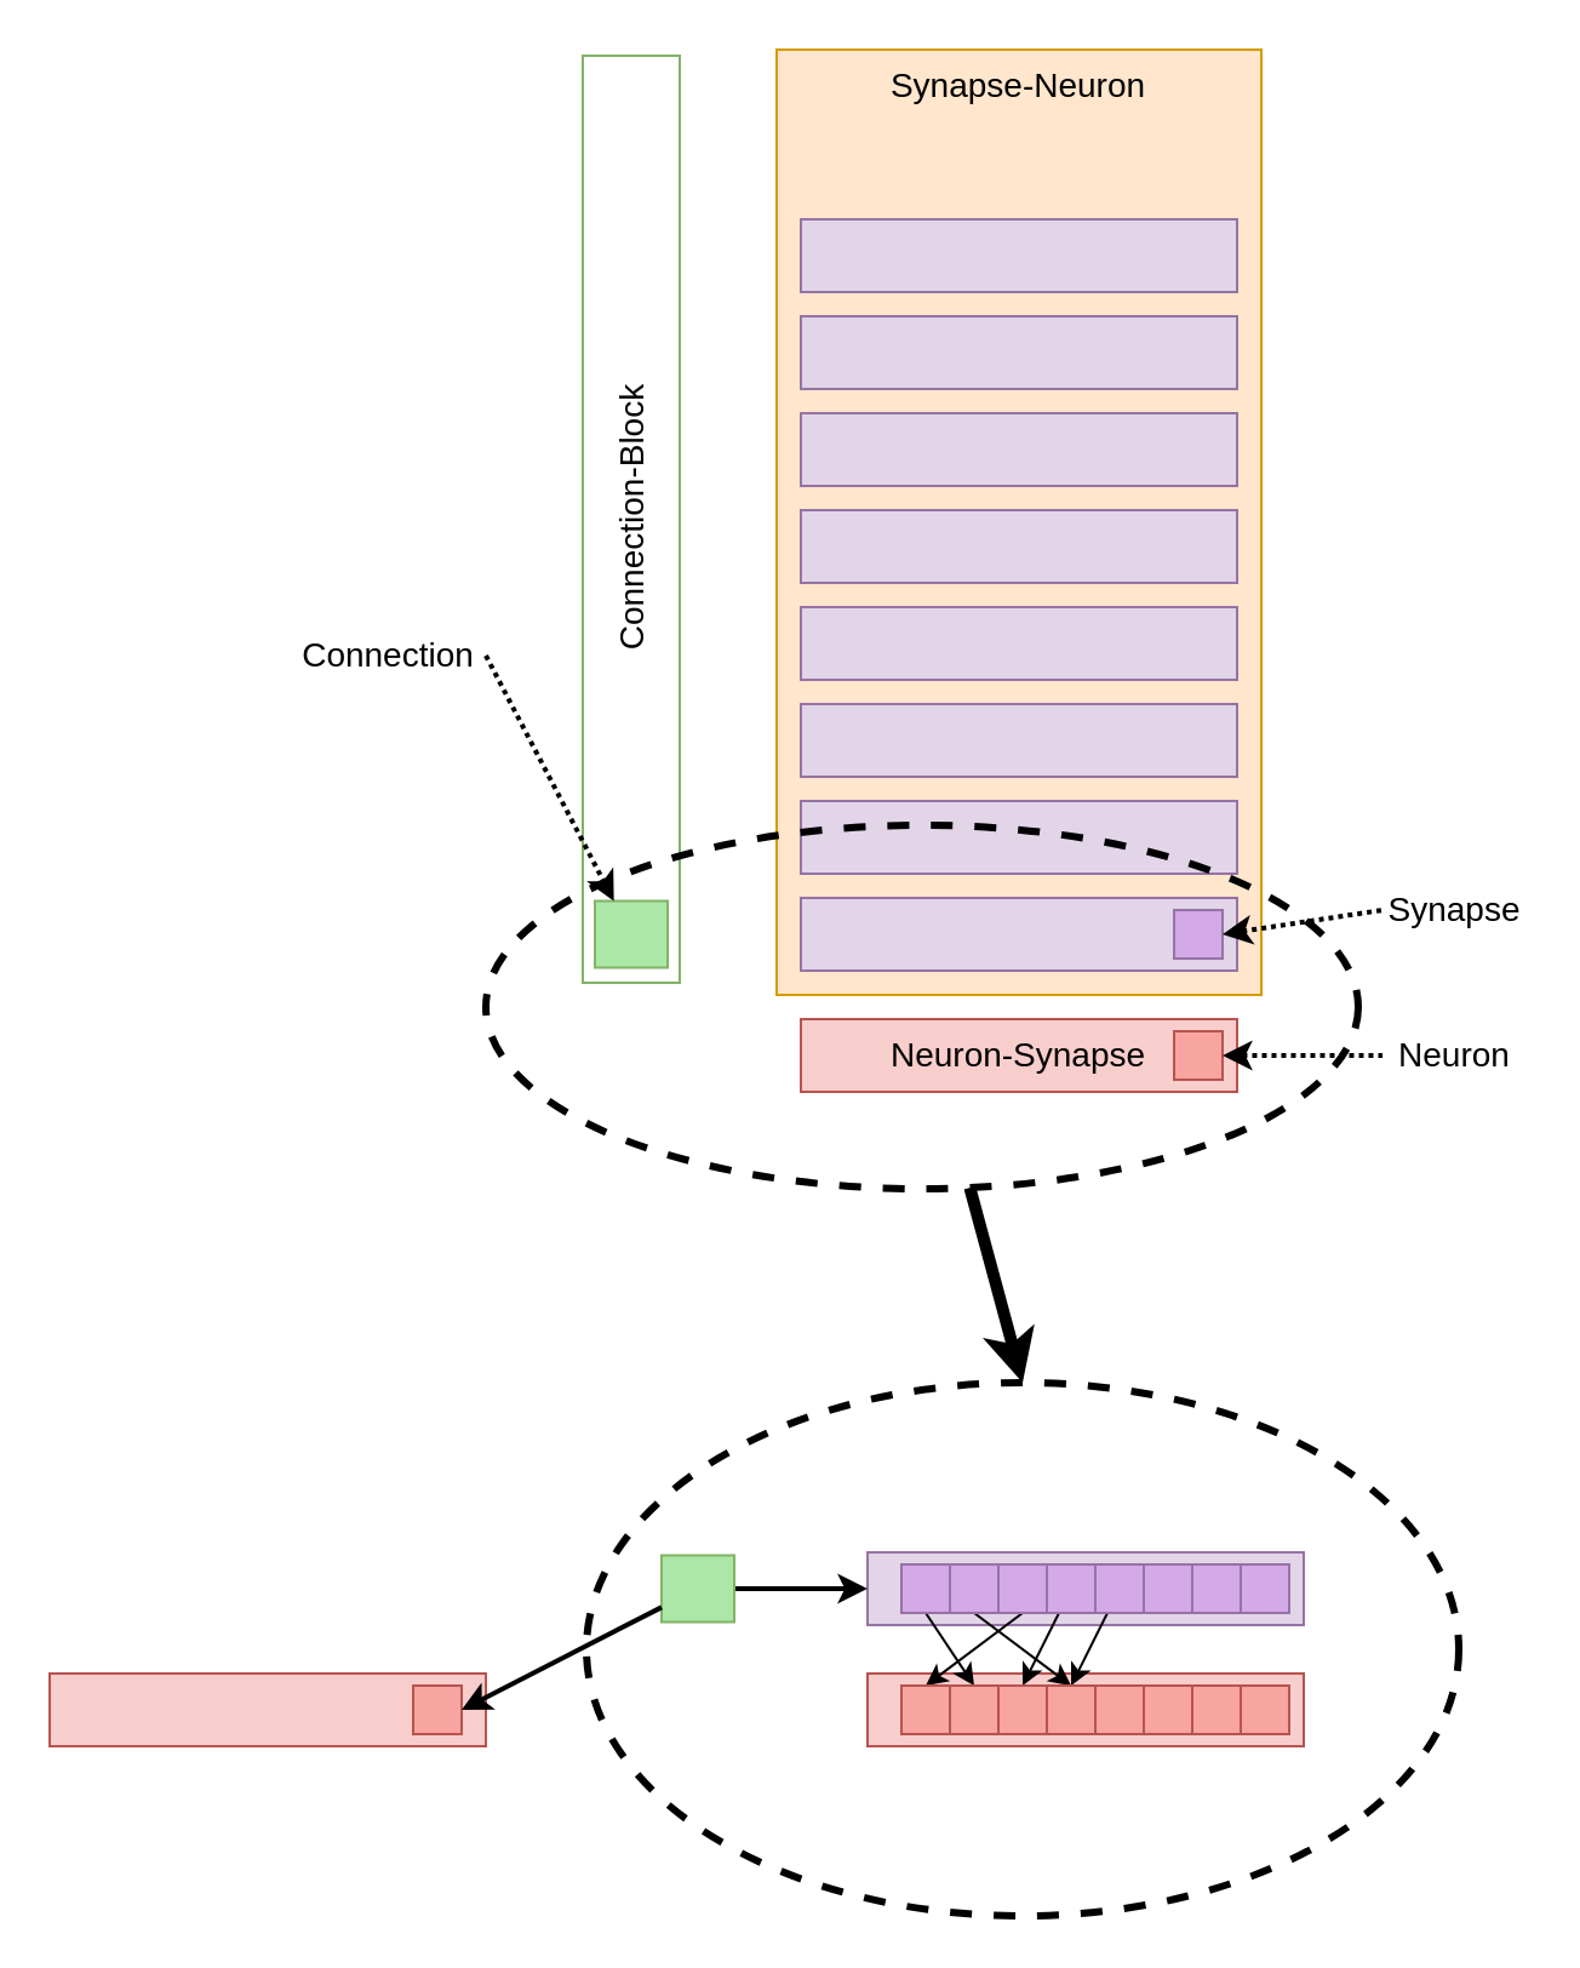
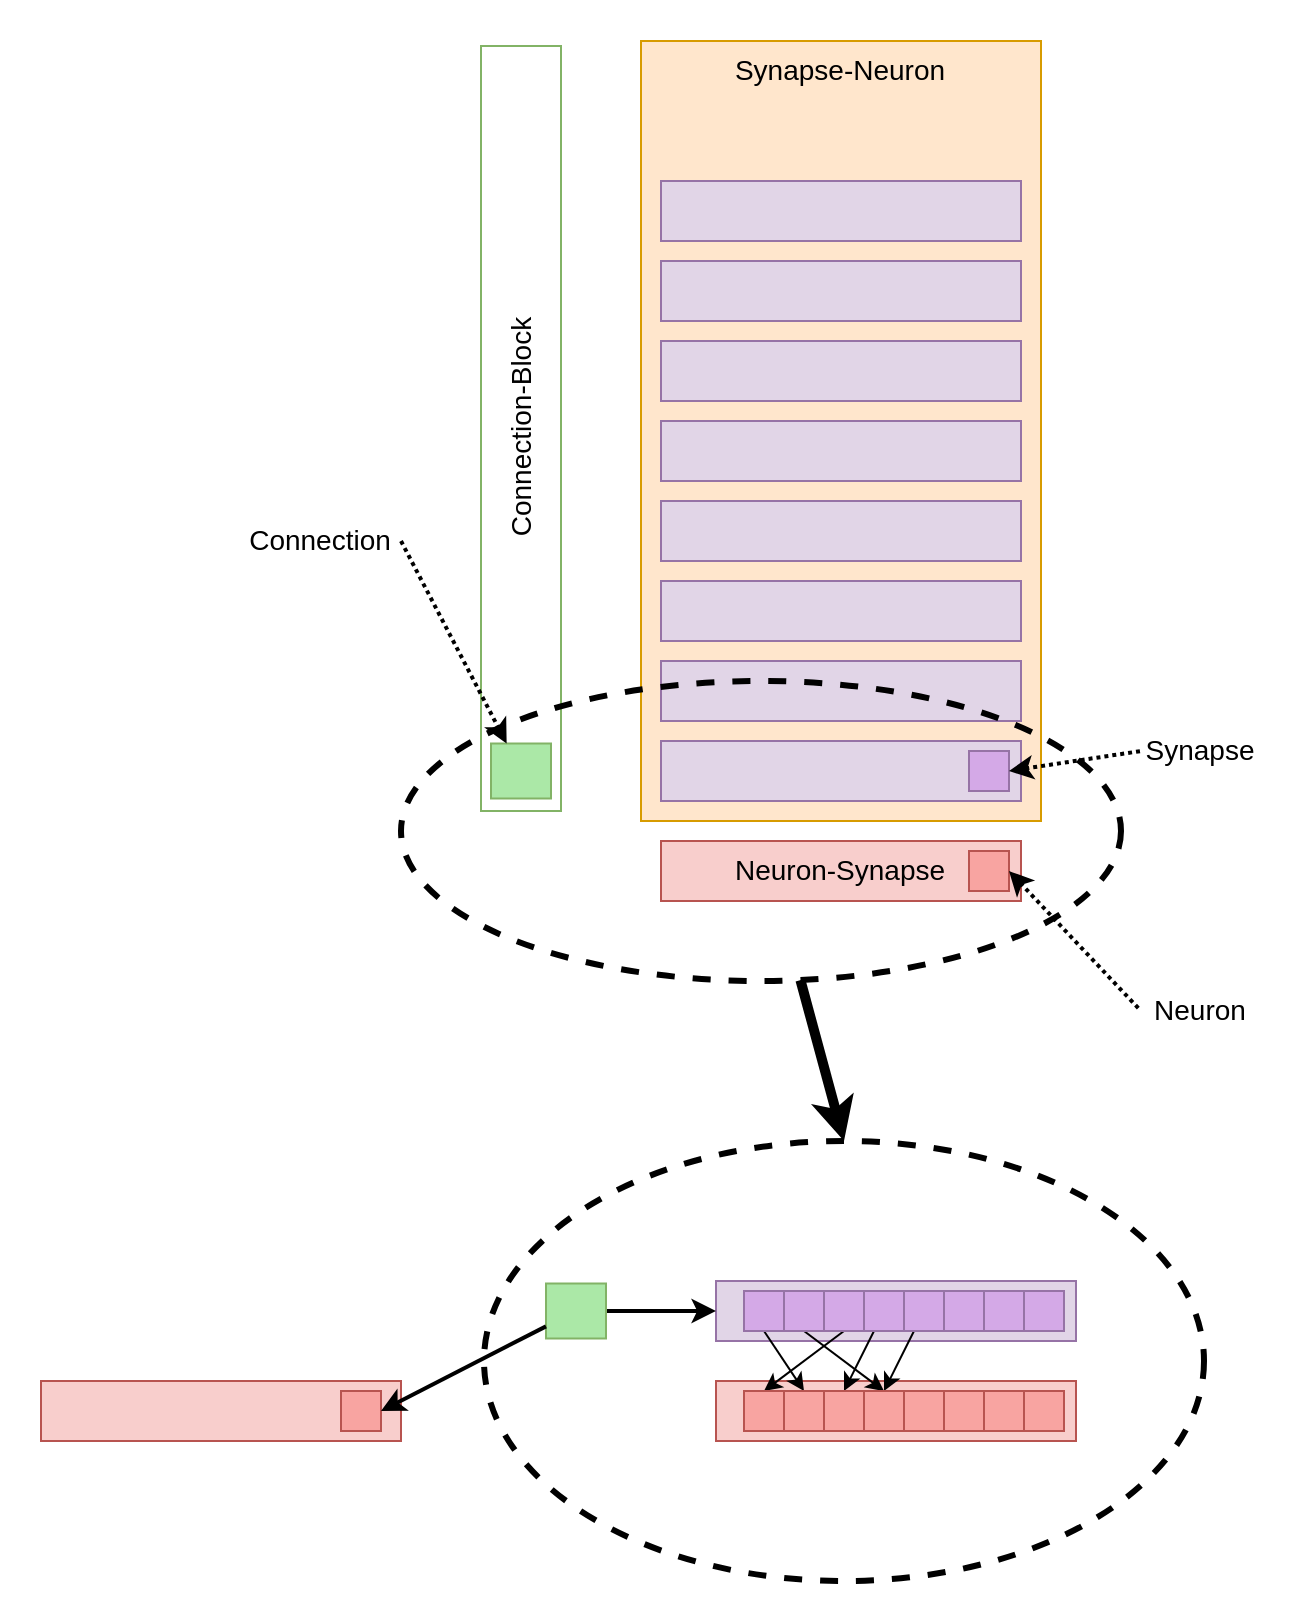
  <mxCell id="0" />
  <mxCell id="1" parent="0" />
  <mxCell id="2" value="" style="ellipse;whiteSpace=wrap;html=1;dashed=1;strokeWidth=3;fontSize=14;fillColor=none;" parent="1" vertex="1"><mxGeometry x="241.5" y="570" width="360" height="220" as="geometry" /></mxCell>
  <mxCell id="3" value="Synapse-Neuron" style="rounded=0;whiteSpace=wrap;html=1;fillColor=#ffe6cc;strokeColor=#d79b00;verticalAlign=top;fontSize=14;" parent="1" vertex="1"><mxGeometry x="320" y="20" width="200" height="390" as="geometry" /></mxCell>
  <mxCell id="4" value="Neuron-Synapse" style="rounded=0;whiteSpace=wrap;html=1;fillColor=#f8cecc;strokeColor=#b85450;fontSize=14;" parent="1" vertex="1"><mxGeometry x="330" y="420" width="180" height="30" as="geometry" /></mxCell>
  <mxCell id="5" value="Connection-Block" style="rounded=0;whiteSpace=wrap;html=1;fillColor=#ffffff;strokeColor=#82b366;rotation=-90;fontSize=14;" parent="1" vertex="1"><mxGeometry x="68.75" y="193.75" width="382.5" height="40" as="geometry" /></mxCell>
  <mxCell id="6" value="" style="rounded=0;whiteSpace=wrap;html=1;fillColor=#e1d5e7;strokeColor=#9673a6;" parent="1" vertex="1"><mxGeometry x="330" y="90" width="180" height="30" as="geometry" /></mxCell>
  <mxCell id="7" value="" style="rounded=0;whiteSpace=wrap;html=1;fillColor=#e1d5e7;strokeColor=#9673a6;" parent="1" vertex="1"><mxGeometry x="330" y="130" width="180" height="30" as="geometry" /></mxCell>
  <mxCell id="8" value="" style="rounded=0;whiteSpace=wrap;html=1;fillColor=#e1d5e7;strokeColor=#9673a6;" parent="1" vertex="1"><mxGeometry x="330" y="170" width="180" height="30" as="geometry" /></mxCell>
  <mxCell id="9" value="" style="rounded=0;whiteSpace=wrap;html=1;fillColor=#e1d5e7;strokeColor=#9673a6;" parent="1" vertex="1"><mxGeometry x="330" y="210" width="180" height="30" as="geometry" /></mxCell>
  <mxCell id="10" value="" style="rounded=0;whiteSpace=wrap;html=1;fillColor=#e1d5e7;strokeColor=#9673a6;" parent="1" vertex="1"><mxGeometry x="330" y="250" width="180" height="30" as="geometry" /></mxCell>
  <mxCell id="11" value="" style="rounded=0;whiteSpace=wrap;html=1;fillColor=#e1d5e7;strokeColor=#9673a6;" parent="1" vertex="1"><mxGeometry x="330" y="290" width="180" height="30" as="geometry" /></mxCell>
  <mxCell id="12" value="" style="rounded=0;whiteSpace=wrap;html=1;fillColor=#e1d5e7;strokeColor=#9673a6;" parent="1" vertex="1"><mxGeometry x="330" y="330" width="180" height="30" as="geometry" /></mxCell>
  <mxCell id="13" value="" style="rounded=0;whiteSpace=wrap;html=1;fillColor=#e1d5e7;strokeColor=#9673a6;" parent="1" vertex="1"><mxGeometry x="330" y="370" width="180" height="30" as="geometry" /></mxCell>
  <mxCell id="14" value="" style="rounded=0;whiteSpace=wrap;html=1;strokeColor=#82b366;rotation=-90;fillColor=#ABE8A7;" parent="1" vertex="1"><mxGeometry x="246.25" y="370" width="27.5" height="30" as="geometry" /></mxCell>
  <mxCell id="15" value="" style="rounded=0;whiteSpace=wrap;html=1;strokeColor=#9673a6;fillColor=#D4A9E7;" parent="1" vertex="1"><mxGeometry x="484" y="375" width="20" height="20" as="geometry" /></mxCell>
  <mxCell id="16" value="" style="rounded=0;whiteSpace=wrap;html=1;strokeColor=#b85450;fillColor=#F8A4A1;" parent="1" vertex="1"><mxGeometry x="484" y="425" width="20" height="20" as="geometry" /></mxCell>
  <mxCell id="17" value="Connection" style="text;html=1;strokeColor=none;fillColor=none;align=center;verticalAlign=middle;whiteSpace=wrap;rounded=0;dashed=1;fontSize=14;" parent="1" vertex="1"><mxGeometry x="120" y="255" width="80" height="30" as="geometry" /></mxCell>
  <mxCell id="18" value="Synapse" style="text;html=1;strokeColor=none;fillColor=none;align=center;verticalAlign=middle;whiteSpace=wrap;rounded=0;dashed=1;fontSize=14;" parent="1" vertex="1"><mxGeometry x="570" y="360" width="60" height="30" as="geometry" /></mxCell>
- <mxCell id="19" value="Neuron" style="text;html=1;strokeColor=none;fillColor=none;align=center;verticalAlign=middle;whiteSpace=wrap;rounded=0;dashed=1;fontSize=14;" parent="1" vertex="1"><mxGeometry x="570" y="420" width="60" height="30" as="geometry" /></mxCell>
+ <mxCell id="19" value="Neuron" style="text;html=1;strokeColor=none;fillColor=none;align=center;verticalAlign=middle;whiteSpace=wrap;rounded=0;dashed=1;fontSize=14;" parent="1" vertex="1"><mxGeometry x="570" y="490" width="60" height="30" as="geometry" /></mxCell>
  <mxCell id="20" value="" style="endArrow=classic;html=1;fontSize=14;exitX=1;exitY=0.5;exitDx=0;exitDy=0;strokeWidth=2;dashed=1;dashPattern=1 1;endFill=1;" parent="1" source="17" target="14" edge="1"><mxGeometry width="50" height="50" relative="1" as="geometry"><mxPoint x="320" y="530" as="sourcePoint" /><mxPoint x="370" y="480" as="targetPoint" /></mxGeometry></mxCell>
  <mxCell id="21" value="" style="endArrow=none;html=1;fontSize=14;exitX=1;exitY=0.5;exitDx=0;exitDy=0;strokeWidth=2;dashed=1;entryX=0;entryY=0.5;entryDx=0;entryDy=0;startArrow=classic;startFill=1;dashPattern=1 1;" parent="1" source="15" target="18" edge="1"><mxGeometry width="50" height="50" relative="1" as="geometry"><mxPoint x="510" y="384.8" as="sourcePoint" /><mxPoint x="540" y="380" as="targetPoint" /></mxGeometry></mxCell>
  <mxCell id="22" value="" style="endArrow=none;html=1;fontSize=14;exitX=1;exitY=0.5;exitDx=0;exitDy=0;strokeWidth=2;dashed=1;entryX=0;entryY=0.5;entryDx=0;entryDy=0;dashPattern=1 1;startArrow=classic;startFill=1;" parent="1" source="16" target="19" edge="1"><mxGeometry width="50" height="50" relative="1" as="geometry"><mxPoint x="514" y="395" as="sourcePoint" /><mxPoint x="560" y="395" as="targetPoint" /></mxGeometry></mxCell>
  <mxCell id="23" style="rounded=0;orthogonalLoop=1;jettySize=auto;html=1;entryX=0.5;entryY=0;entryDx=0;entryDy=0;startArrow=none;startFill=0;endArrow=classic;endFill=1;strokeWidth=5;fontSize=14;" parent="1" source="24" target="2" edge="1"><mxGeometry relative="1" as="geometry" /></mxCell>
  <mxCell id="24" value="" style="ellipse;whiteSpace=wrap;html=1;dashed=1;strokeWidth=3;fontSize=14;fillColor=none;" parent="1" vertex="1"><mxGeometry x="200" y="340" width="360" height="150" as="geometry" /></mxCell>
  <mxCell id="25" value="" style="rounded=0;whiteSpace=wrap;html=1;fillColor=#f8cecc;strokeColor=#b85450;fontSize=14;" parent="1" vertex="1"><mxGeometry x="357.5" y="690" width="180" height="30" as="geometry" /></mxCell>
  <mxCell id="26" value="" style="rounded=0;whiteSpace=wrap;html=1;fillColor=#e1d5e7;strokeColor=#9673a6;" parent="1" vertex="1"><mxGeometry x="357.5" y="640" width="180" height="30" as="geometry" /></mxCell>
  <mxCell id="27" style="edgeStyle=none;rounded=0;orthogonalLoop=1;jettySize=auto;html=1;startArrow=none;startFill=0;endArrow=classic;endFill=1;strokeWidth=2;fontSize=14;" parent="1" source="28" target="26" edge="1"><mxGeometry relative="1" as="geometry" /></mxCell>
  <mxCell id="28" value="" style="rounded=0;whiteSpace=wrap;html=1;strokeColor=#82b366;rotation=-90;fillColor=#ABE8A7;" parent="1" vertex="1"><mxGeometry x="273.75" y="640" width="27.5" height="30" as="geometry" /></mxCell>
  <mxCell id="29" value="" style="rounded=0;whiteSpace=wrap;html=1;strokeColor=#9673a6;fillColor=#D4A9E7;" parent="1" vertex="1"><mxGeometry x="511.5" y="645" width="20" height="20" as="geometry" /></mxCell>
  <mxCell id="30" value="" style="rounded=0;whiteSpace=wrap;html=1;strokeColor=#b85450;fillColor=#F8A4A1;" parent="1" vertex="1"><mxGeometry x="511.5" y="695" width="20" height="20" as="geometry" /></mxCell>
  <mxCell id="31" value="" style="rounded=0;whiteSpace=wrap;html=1;strokeColor=#9673a6;fillColor=#D4A9E7;" parent="1" vertex="1"><mxGeometry x="491.5" y="645" width="20" height="20" as="geometry" /></mxCell>
  <mxCell id="32" value="" style="rounded=0;whiteSpace=wrap;html=1;strokeColor=#9673a6;fillColor=#D4A9E7;" parent="1" vertex="1"><mxGeometry x="471.5" y="645" width="20" height="20" as="geometry" /></mxCell>
  <mxCell id="33" style="edgeStyle=none;rounded=0;orthogonalLoop=1;jettySize=auto;html=1;entryX=0.5;entryY=0;entryDx=0;entryDy=0;startArrow=none;startFill=0;endArrow=classic;endFill=1;strokeWidth=1;fontSize=14;" parent="1" source="34" target="46" edge="1"><mxGeometry relative="1" as="geometry" /></mxCell>
  <mxCell id="34" value="" style="rounded=0;whiteSpace=wrap;html=1;strokeColor=#9673a6;fillColor=#D4A9E7;" parent="1" vertex="1"><mxGeometry x="451.5" y="645" width="20" height="20" as="geometry" /></mxCell>
  <mxCell id="35" style="edgeStyle=none;rounded=0;orthogonalLoop=1;jettySize=auto;html=1;entryX=0.5;entryY=0;entryDx=0;entryDy=0;startArrow=none;startFill=0;endArrow=classic;endFill=1;strokeWidth=1;fontSize=14;" parent="1" source="36" target="47" edge="1"><mxGeometry relative="1" as="geometry" /></mxCell>
  <mxCell id="36" value="" style="rounded=0;whiteSpace=wrap;html=1;strokeColor=#9673a6;fillColor=#D4A9E7;" parent="1" vertex="1"><mxGeometry x="431.5" y="645" width="20" height="20" as="geometry" /></mxCell>
  <mxCell id="37" style="edgeStyle=none;rounded=0;orthogonalLoop=1;jettySize=auto;html=1;entryX=0.5;entryY=0;entryDx=0;entryDy=0;startArrow=none;startFill=0;endArrow=classic;endFill=1;strokeWidth=1;fontSize=14;exitX=0.5;exitY=1;exitDx=0;exitDy=0;" parent="1" source="38" target="49" edge="1"><mxGeometry relative="1" as="geometry" /></mxCell>
  <mxCell id="38" value="" style="rounded=0;whiteSpace=wrap;html=1;strokeColor=#9673a6;fillColor=#D4A9E7;" parent="1" vertex="1"><mxGeometry x="411.5" y="645" width="20" height="20" as="geometry" /></mxCell>
  <mxCell id="39" style="edgeStyle=none;rounded=0;orthogonalLoop=1;jettySize=auto;html=1;entryX=0.5;entryY=0;entryDx=0;entryDy=0;startArrow=none;startFill=0;endArrow=classic;endFill=1;strokeWidth=1;fontSize=14;exitX=0.5;exitY=1;exitDx=0;exitDy=0;" parent="1" source="40" target="46" edge="1"><mxGeometry relative="1" as="geometry" /></mxCell>
  <mxCell id="40" value="" style="rounded=0;whiteSpace=wrap;html=1;strokeColor=#9673a6;fillColor=#D4A9E7;" parent="1" vertex="1"><mxGeometry x="391.5" y="645" width="20" height="20" as="geometry" /></mxCell>
  <mxCell id="41" style="edgeStyle=none;rounded=0;orthogonalLoop=1;jettySize=auto;html=1;entryX=0.5;entryY=0;entryDx=0;entryDy=0;startArrow=none;startFill=0;endArrow=classic;endFill=1;strokeWidth=1;fontSize=14;exitX=0.5;exitY=1;exitDx=0;exitDy=0;" parent="1" source="42" target="48" edge="1"><mxGeometry relative="1" as="geometry" /></mxCell>
  <mxCell id="42" value="" style="rounded=0;whiteSpace=wrap;html=1;strokeColor=#9673a6;fillColor=#D4A9E7;" parent="1" vertex="1"><mxGeometry x="371.5" y="645" width="20" height="20" as="geometry" /></mxCell>
  <mxCell id="43" value="" style="rounded=0;whiteSpace=wrap;html=1;strokeColor=#b85450;fillColor=#F8A4A1;" parent="1" vertex="1"><mxGeometry x="491.5" y="695" width="20" height="20" as="geometry" /></mxCell>
  <mxCell id="44" value="" style="rounded=0;whiteSpace=wrap;html=1;strokeColor=#b85450;fillColor=#F8A4A1;" parent="1" vertex="1"><mxGeometry x="471.5" y="695" width="20" height="20" as="geometry" /></mxCell>
  <mxCell id="45" value="" style="rounded=0;whiteSpace=wrap;html=1;strokeColor=#b85450;fillColor=#F8A4A1;" parent="1" vertex="1"><mxGeometry x="451.5" y="695" width="20" height="20" as="geometry" /></mxCell>
  <mxCell id="46" value="" style="rounded=0;whiteSpace=wrap;html=1;strokeColor=#b85450;fillColor=#F8A4A1;" parent="1" vertex="1"><mxGeometry x="431.5" y="695" width="20" height="20" as="geometry" /></mxCell>
  <mxCell id="47" value="" style="rounded=0;whiteSpace=wrap;html=1;strokeColor=#b85450;fillColor=#F8A4A1;" parent="1" vertex="1"><mxGeometry x="411.5" y="695" width="20" height="20" as="geometry" /></mxCell>
  <mxCell id="48" value="" style="rounded=0;whiteSpace=wrap;html=1;strokeColor=#b85450;fillColor=#F8A4A1;" parent="1" vertex="1"><mxGeometry x="391.5" y="695" width="20" height="20" as="geometry" /></mxCell>
  <mxCell id="49" value="" style="rounded=0;whiteSpace=wrap;html=1;strokeColor=#b85450;fillColor=#F8A4A1;" parent="1" vertex="1"><mxGeometry x="371.5" y="695" width="20" height="20" as="geometry" /></mxCell>
  <mxCell id="50" value="" style="rounded=0;whiteSpace=wrap;html=1;fillColor=#f8cecc;strokeColor=#b85450;fontSize=14;" parent="1" vertex="1"><mxGeometry x="20" y="690" width="180" height="30" as="geometry" /></mxCell>
  <mxCell id="51" value="" style="rounded=0;whiteSpace=wrap;html=1;strokeColor=#b85450;fillColor=#F8A4A1;" parent="1" vertex="1"><mxGeometry x="170" y="695" width="20" height="20" as="geometry" /></mxCell>
  <mxCell id="52" style="edgeStyle=none;rounded=0;orthogonalLoop=1;jettySize=auto;html=1;entryX=1;entryY=0.5;entryDx=0;entryDy=0;startArrow=none;startFill=0;endArrow=classic;endFill=1;strokeWidth=2;fontSize=14;" parent="1" source="28" target="51" edge="1"><mxGeometry relative="1" as="geometry" /></mxCell>
